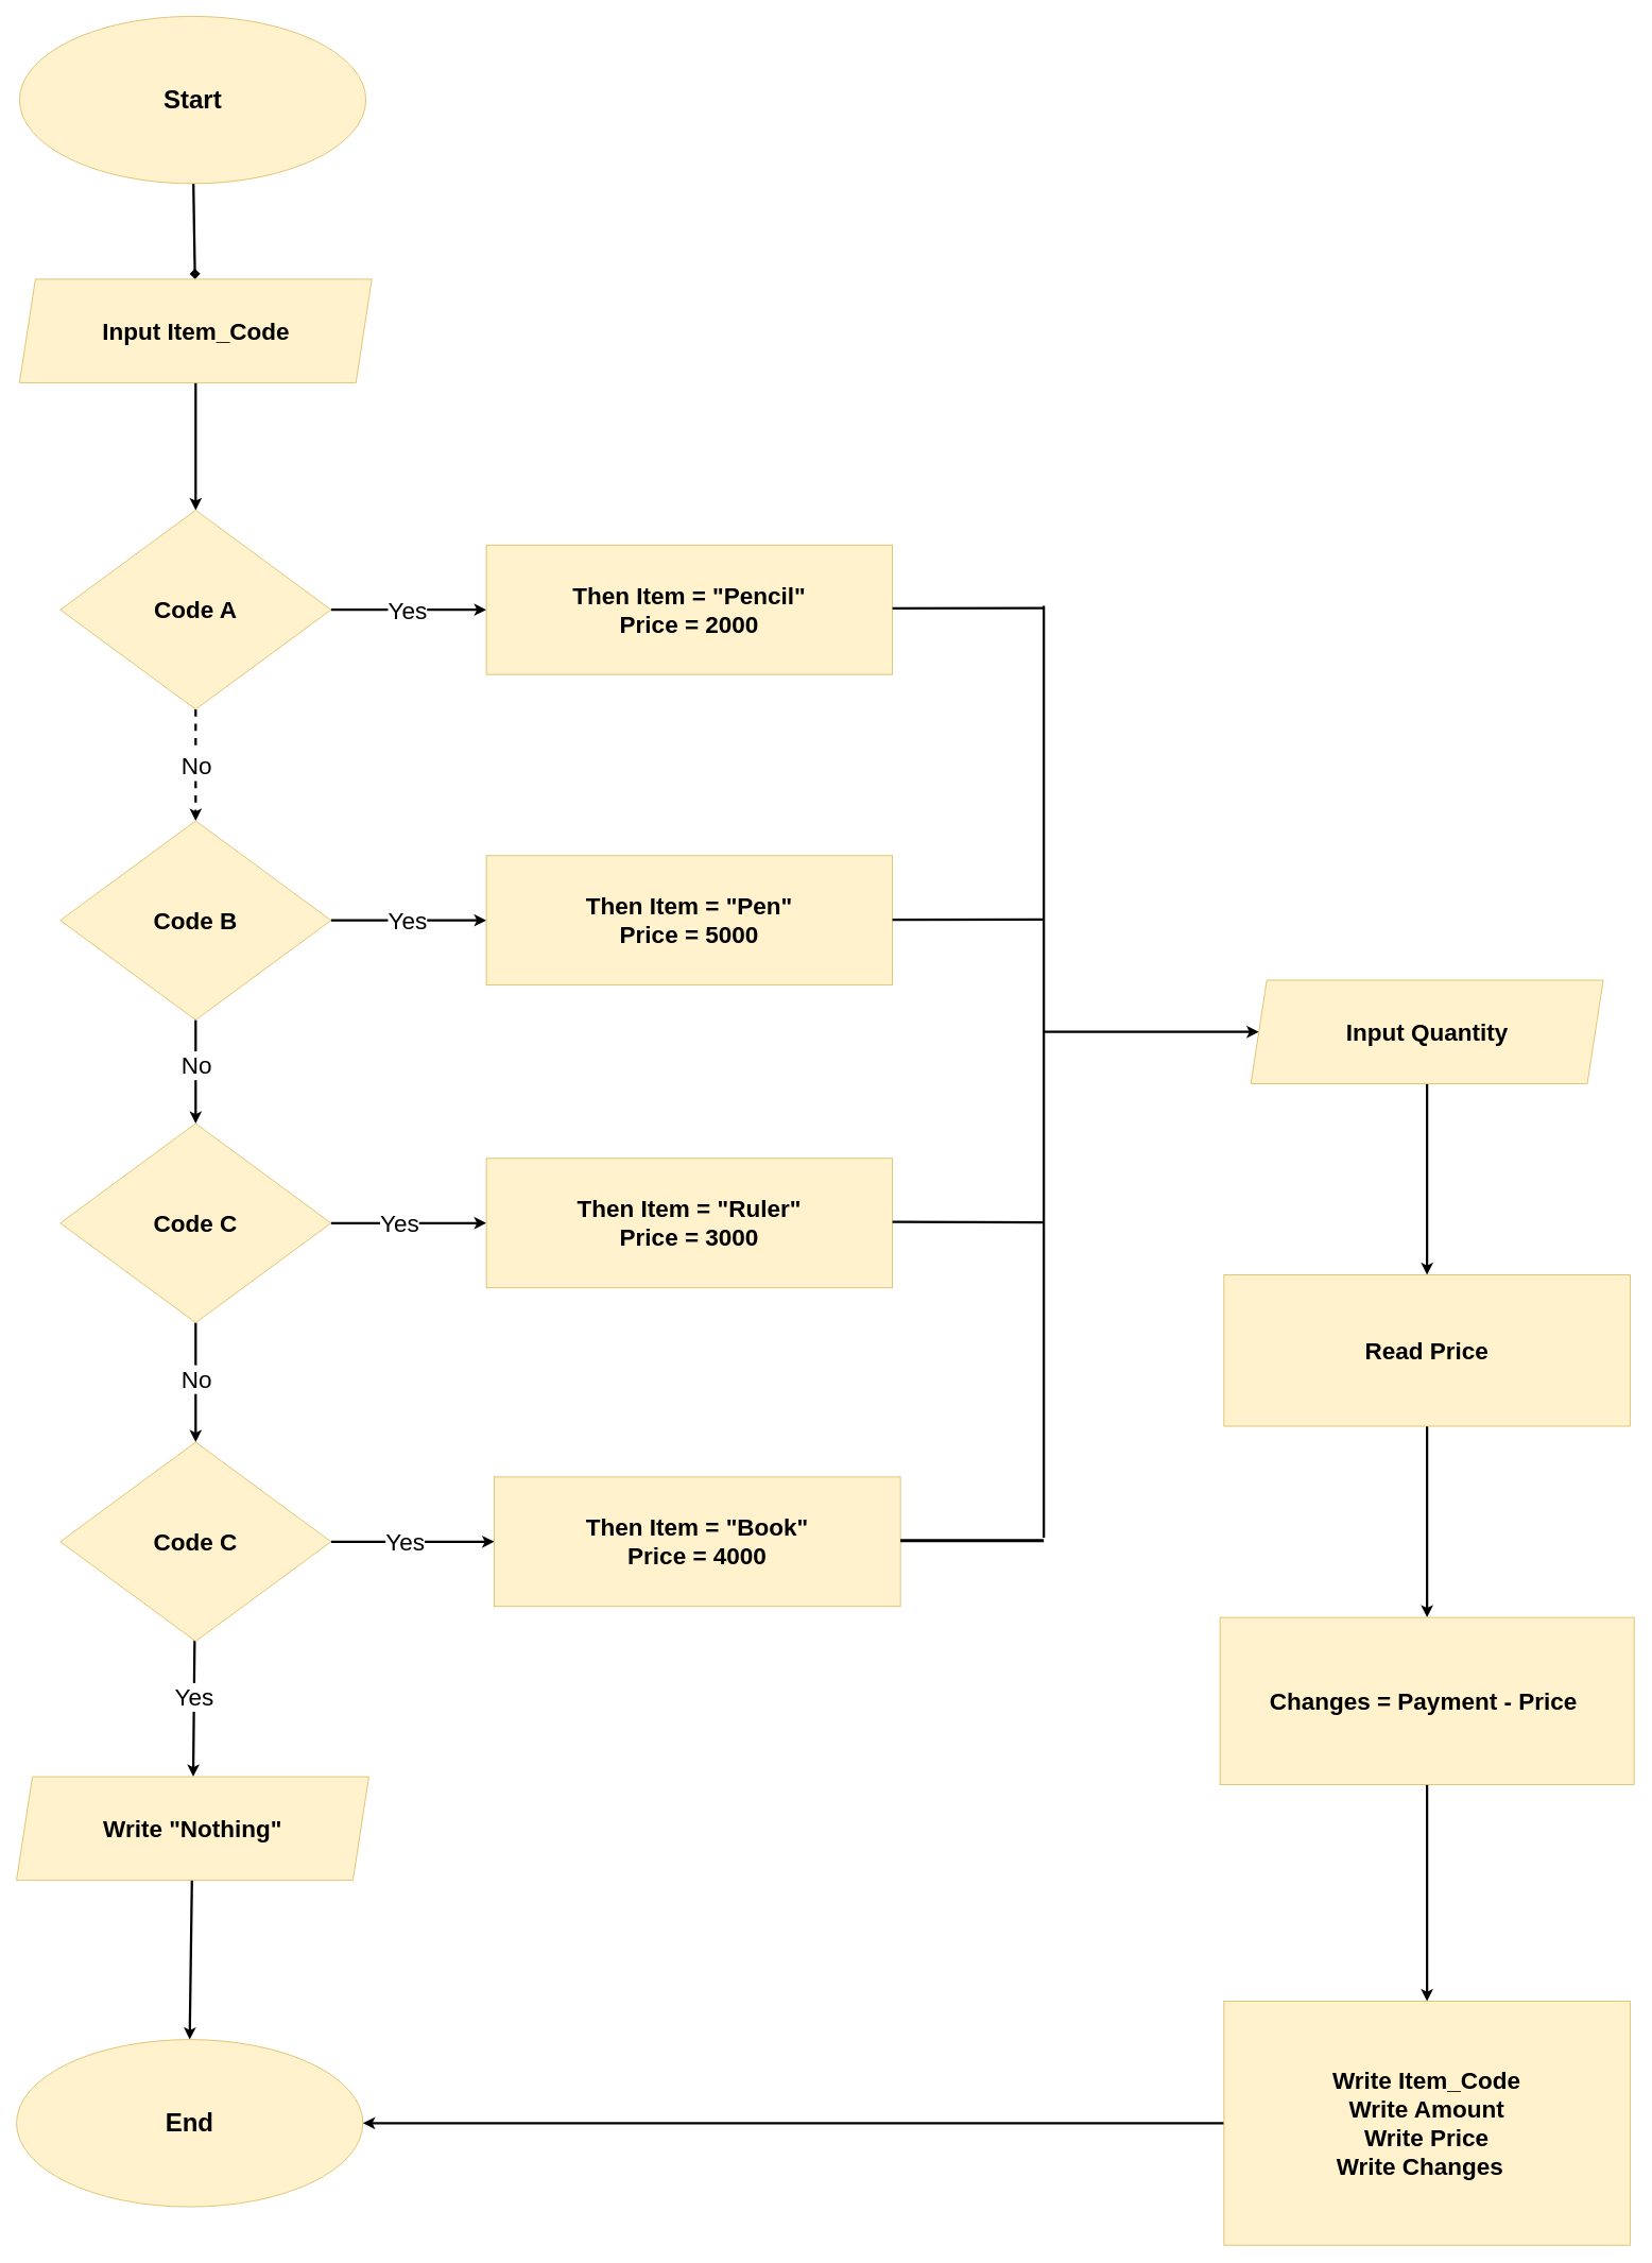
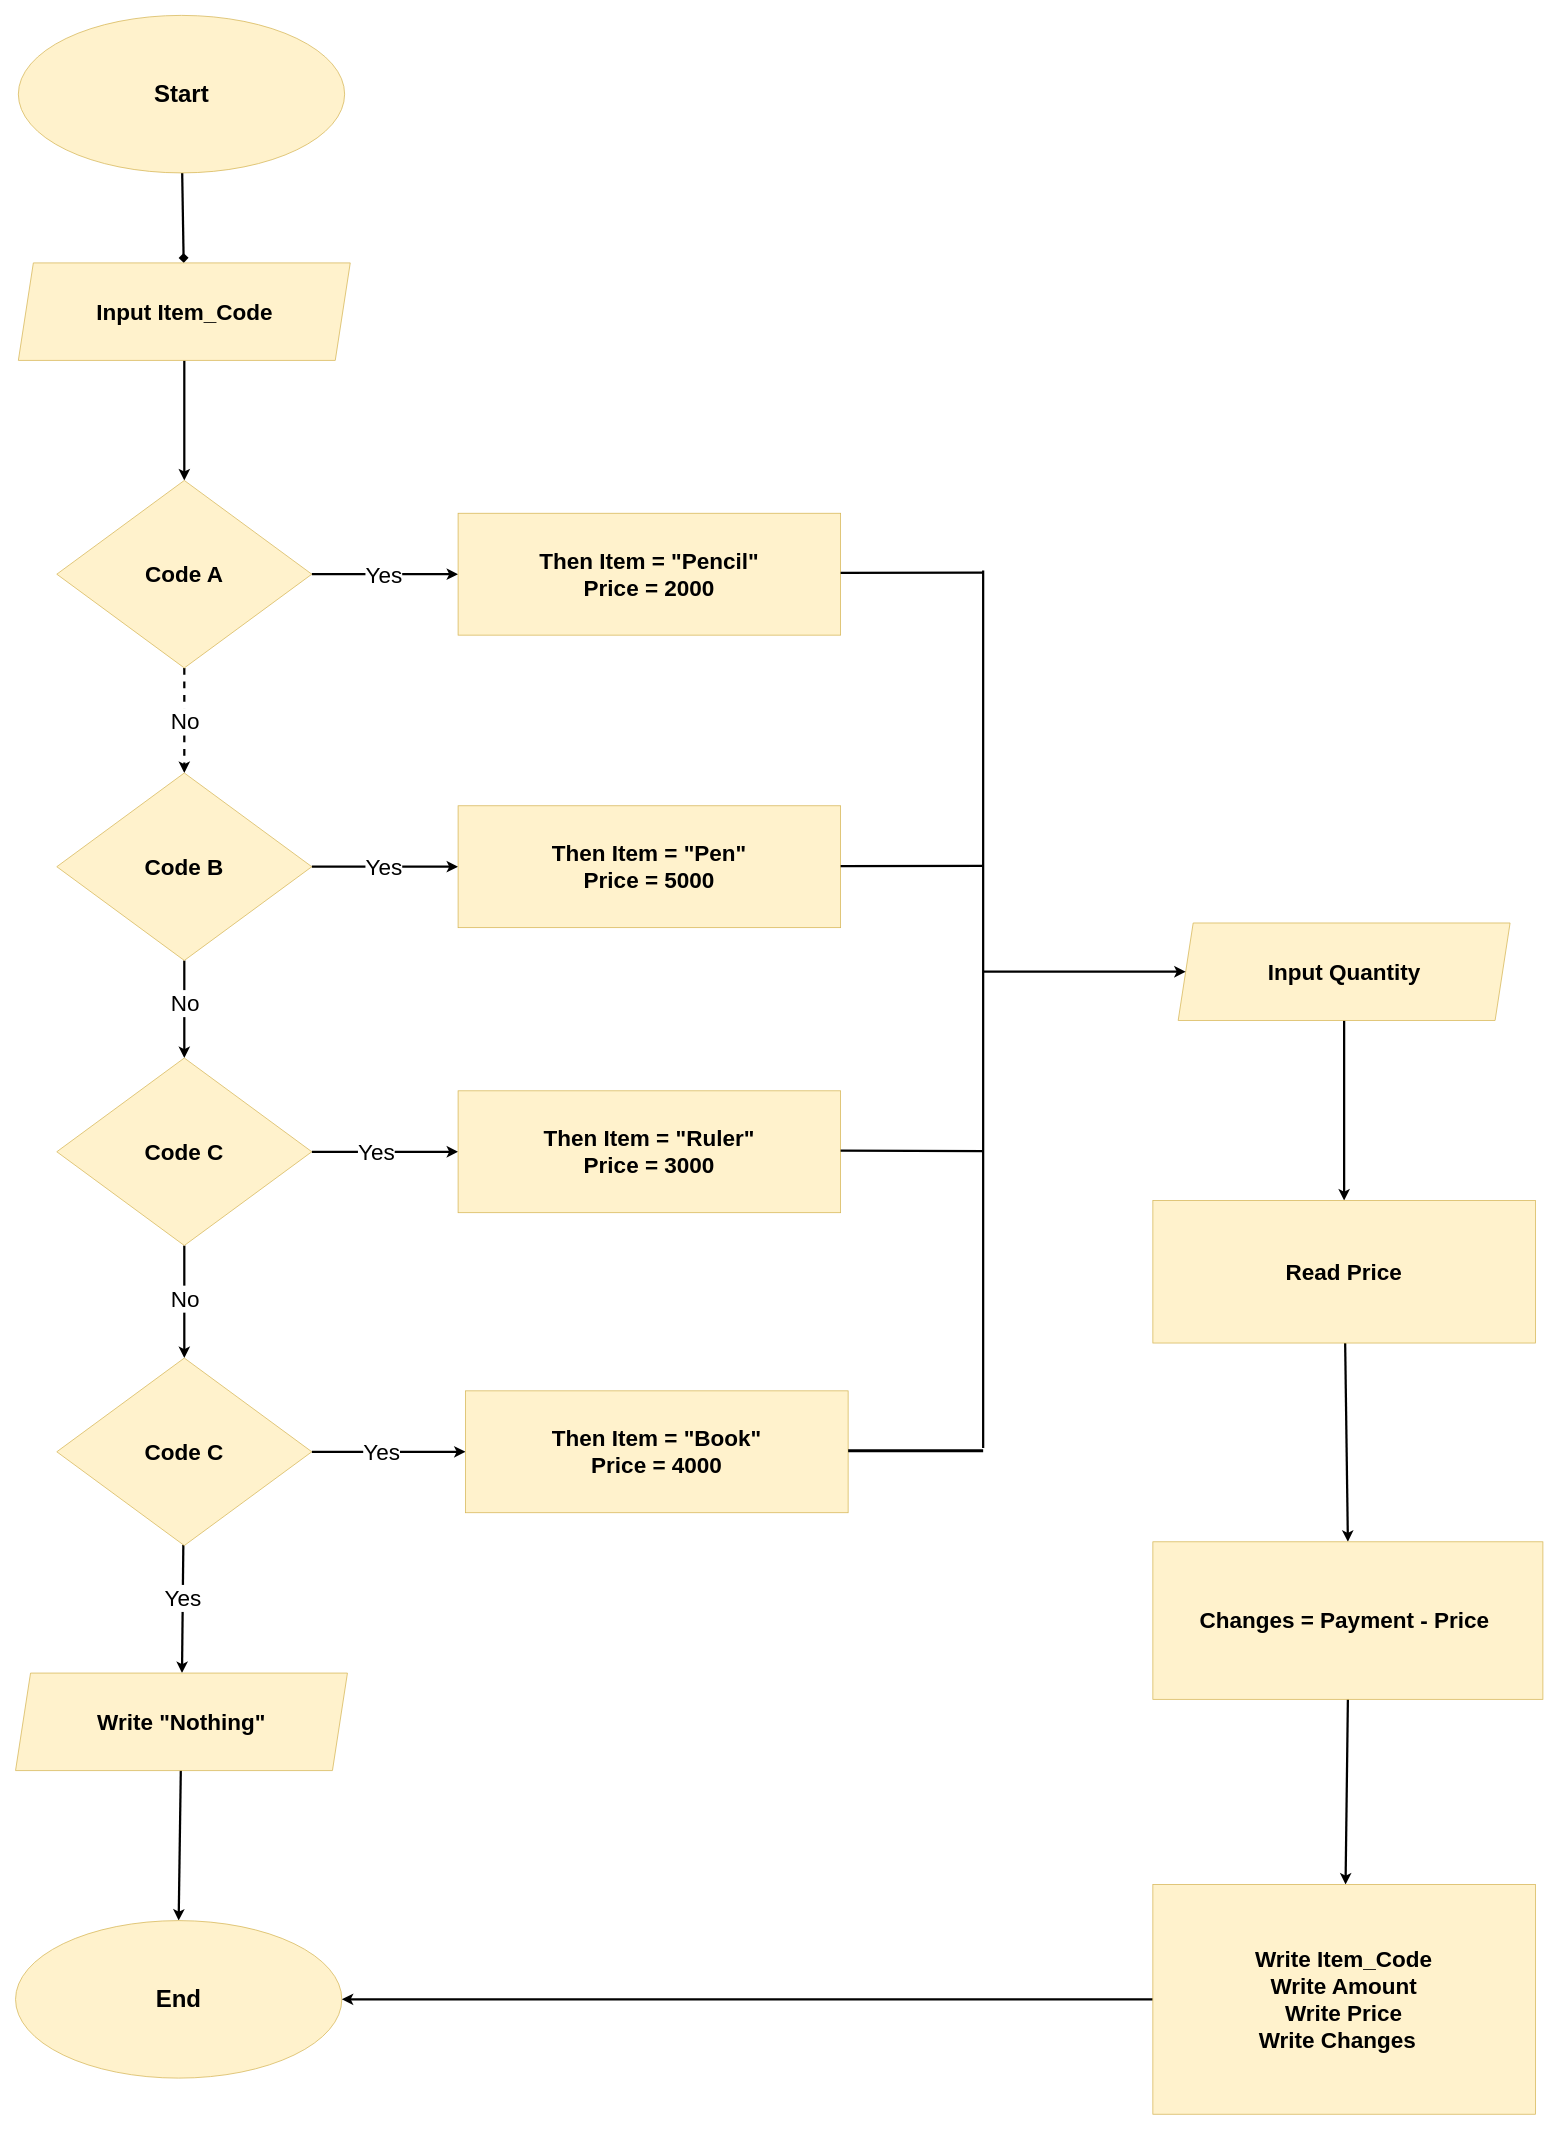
  <mxCell id="0" />
  <mxCell id="1" parent="0" />
  <mxCell id="2" value="" style="edgeStyle=none;html=1;strokeWidth=3;endArrow=diamond;" parent="1" source="3" target="5" edge="1"><mxGeometry relative="1" as="geometry" /></mxCell>
  <mxCell id="3" value="&lt;font style=&quot;font-size: 32px&quot;&gt;&lt;b&gt;Start&lt;/b&gt;&lt;/font&gt;" style="ellipse;whiteSpace=wrap;html=1;fillColor=#fff2cc;strokeColor=#d6b656;" parent="1" vertex="1"><mxGeometry x="23.75" y="20" width="435" height="210" as="geometry" /></mxCell>
  <mxCell id="4" style="edgeStyle=none;html=1;fontSize=30;strokeWidth=3;" parent="1" source="5" target="10" edge="1"><mxGeometry relative="1" as="geometry" /></mxCell>
  <mxCell id="5" value="&lt;font style=&quot;font-size: 30px&quot;&gt;&lt;b&gt;Input Item_Code&lt;/b&gt;&lt;/font&gt;" style="shape=parallelogram;perimeter=parallelogramPerimeter;whiteSpace=wrap;html=1;fixedSize=1;fillColor=#fff2cc;strokeColor=#d6b656;" parent="1" vertex="1"><mxGeometry x="23.75" y="350" width="442.5" height="130" as="geometry" /></mxCell>
  <mxCell id="6" style="edgeStyle=none;html=1;entryX=0.5;entryY=0;entryDx=0;entryDy=0;fontSize=30;strokeWidth=3;dashed=1;" parent="1" source="10" target="15" edge="1"><mxGeometry relative="1" as="geometry" /></mxCell>
  <mxCell id="7" value="No" style="edgeLabel;html=1;align=center;verticalAlign=middle;resizable=0;points=[];fontSize=30;" parent="6" vertex="1" connectable="0"><mxGeometry x="-0.268" y="1" relative="1" as="geometry"><mxPoint x="-1" y="19" as="offset" /></mxGeometry></mxCell>
  <mxCell id="8" style="edgeStyle=none;html=1;entryX=0;entryY=0.5;entryDx=0;entryDy=0;fontSize=30;strokeWidth=3;" parent="1" source="10" target="29" edge="1"><mxGeometry relative="1" as="geometry" /></mxCell>
  <mxCell id="9" value="Yes" style="edgeLabel;html=1;align=center;verticalAlign=middle;resizable=0;points=[];fontSize=30;" parent="8" vertex="1" connectable="0"><mxGeometry x="0.417" y="-2" relative="1" as="geometry"><mxPoint x="-43" y="-2" as="offset" /></mxGeometry></mxCell>
  <mxCell id="10" value="&lt;b&gt;Code A&lt;/b&gt;" style="rhombus;whiteSpace=wrap;html=1;fontSize=30;fillColor=#fff2cc;strokeColor=#d6b656;" parent="1" vertex="1"><mxGeometry x="75" y="640" width="340" height="250" as="geometry" /></mxCell>
  <mxCell id="11" style="edgeStyle=none;html=1;fontSize=30;strokeWidth=3;" parent="1" source="15" target="20" edge="1"><mxGeometry relative="1" as="geometry" /></mxCell>
  <mxCell id="12" value="No" style="edgeLabel;html=1;align=center;verticalAlign=middle;resizable=0;points=[];fontSize=30;" parent="11" vertex="1" connectable="0"><mxGeometry x="-0.131" y="-1" relative="1" as="geometry"><mxPoint x="1" as="offset" /></mxGeometry></mxCell>
  <mxCell id="13" style="edgeStyle=none;html=1;entryX=0;entryY=0.5;entryDx=0;entryDy=0;fontSize=30;strokeWidth=3;" parent="1" source="15" target="30" edge="1"><mxGeometry relative="1" as="geometry" /></mxCell>
  <mxCell id="14" value="Yes" style="edgeLabel;html=1;align=center;verticalAlign=middle;resizable=0;points=[];fontSize=30;" parent="13" vertex="1" connectable="0"><mxGeometry x="0.305" y="-1" relative="1" as="geometry"><mxPoint x="-32" y="-1" as="offset" /></mxGeometry></mxCell>
  <mxCell id="15" value="&lt;b&gt;Code B&lt;/b&gt;" style="rhombus;whiteSpace=wrap;html=1;fontSize=30;fillColor=#fff2cc;strokeColor=#d6b656;" parent="1" vertex="1"><mxGeometry x="75" y="1030" width="340" height="250" as="geometry" /></mxCell>
  <mxCell id="16" style="edgeStyle=none;html=1;entryX=0.5;entryY=0;entryDx=0;entryDy=0;fontSize=30;strokeWidth=3;" parent="1" source="20" target="25" edge="1"><mxGeometry relative="1" as="geometry"><Array as="points"><mxPoint x="245" y="1730" /></Array></mxGeometry></mxCell>
  <mxCell id="17" value="No" style="edgeLabel;html=1;align=center;verticalAlign=middle;resizable=0;points=[];fontSize=30;" parent="16" vertex="1" connectable="0"><mxGeometry x="0.152" y="3" relative="1" as="geometry"><mxPoint x="-3" y="-16" as="offset" /></mxGeometry></mxCell>
  <mxCell id="18" style="edgeStyle=none;html=1;entryX=0;entryY=0.5;entryDx=0;entryDy=0;fontSize=30;strokeWidth=3;" parent="1" source="20" target="31" edge="1"><mxGeometry relative="1" as="geometry" /></mxCell>
  <mxCell id="19" value="Yes" style="edgeLabel;html=1;align=center;verticalAlign=middle;resizable=0;points=[];fontSize=30;" parent="18" vertex="1" connectable="0"><mxGeometry x="0.271" y="5" relative="1" as="geometry"><mxPoint x="-39" y="5" as="offset" /></mxGeometry></mxCell>
  <mxCell id="20" value="&lt;b&gt;Code C&lt;/b&gt;" style="rhombus;whiteSpace=wrap;html=1;fontSize=30;fillColor=#fff2cc;strokeColor=#d6b656;" parent="1" vertex="1"><mxGeometry x="75" y="1410" width="340" height="250" as="geometry" /></mxCell>
  <mxCell id="21" style="edgeStyle=none;html=1;fontSize=30;strokeWidth=3;" parent="1" source="25" target="27" edge="1"><mxGeometry relative="1" as="geometry" /></mxCell>
  <mxCell id="22" value="Yes" style="edgeLabel;html=1;align=center;verticalAlign=middle;resizable=0;points=[];fontSize=30;" parent="21" vertex="1" connectable="0"><mxGeometry x="-0.186" relative="1" as="geometry"><mxPoint as="offset" /></mxGeometry></mxCell>
  <mxCell id="23" style="edgeStyle=none;html=1;fontSize=30;strokeWidth=3;" parent="1" source="25" target="32" edge="1"><mxGeometry relative="1" as="geometry" /></mxCell>
  <mxCell id="24" value="Yes" style="edgeLabel;html=1;align=center;verticalAlign=middle;resizable=0;points=[];fontSize=30;" parent="23" vertex="1" connectable="0"><mxGeometry x="-0.106" relative="1" as="geometry"><mxPoint as="offset" /></mxGeometry></mxCell>
  <mxCell id="25" value="&lt;b&gt;Code C&lt;/b&gt;" style="rhombus;whiteSpace=wrap;html=1;fontSize=30;fillColor=#fff2cc;strokeColor=#d6b656;" parent="1" vertex="1"><mxGeometry x="75" y="1810" width="340" height="250" as="geometry" /></mxCell>
  <mxCell id="26" style="edgeStyle=none;html=1;entryX=0.5;entryY=0;entryDx=0;entryDy=0;fontSize=30;strokeWidth=3;" parent="1" source="27" target="28" edge="1"><mxGeometry relative="1" as="geometry" /></mxCell>
  <mxCell id="27" value="&lt;font style=&quot;font-size: 30px&quot;&gt;&lt;b&gt;Write &quot;Nothing&quot;&lt;/b&gt;&lt;/font&gt;" style="shape=parallelogram;perimeter=parallelogramPerimeter;whiteSpace=wrap;html=1;fixedSize=1;fillColor=#fff2cc;strokeColor=#d6b656;" parent="1" vertex="1"><mxGeometry x="20" y="2230" width="442.5" height="130" as="geometry" /></mxCell>
  <mxCell id="28" value="&lt;font style=&quot;font-size: 32px&quot;&gt;&lt;b&gt;End&lt;/b&gt;&lt;/font&gt;" style="ellipse;whiteSpace=wrap;html=1;fillColor=#fff2cc;strokeColor=#d6b656;" parent="1" vertex="1"><mxGeometry x="20" y="2560" width="435" height="210" as="geometry" /></mxCell>
  <mxCell id="29" value="&lt;b&gt;Then Item = &quot;Pencil&quot;&lt;br&gt;Price = 2000&lt;/b&gt;" style="rounded=0;whiteSpace=wrap;html=1;fontSize=30;fillColor=#fff2cc;strokeColor=#d6b656;" parent="1" vertex="1"><mxGeometry x="610" y="683.75" width="510" height="162.5" as="geometry" /></mxCell>
  <mxCell id="30" value="&lt;b&gt;Then Item = &quot;Pen&quot;&lt;br&gt;Price = 5000&lt;/b&gt;" style="rounded=0;whiteSpace=wrap;html=1;fontSize=30;fillColor=#fff2cc;strokeColor=#d6b656;" parent="1" vertex="1"><mxGeometry x="610" y="1073.75" width="510" height="162.5" as="geometry" /></mxCell>
  <mxCell id="31" value="&lt;b&gt;Then Item = &quot;Ruler&quot;&lt;br&gt;Price = 3000&lt;/b&gt;" style="rounded=0;whiteSpace=wrap;html=1;fontSize=30;fillColor=#fff2cc;strokeColor=#d6b656;" parent="1" vertex="1"><mxGeometry x="610" y="1453.75" width="510" height="162.5" as="geometry" /></mxCell>
  <mxCell id="32" value="&lt;b&gt;Then Item = &quot;Book&quot;&lt;br&gt;Price = 4000&lt;/b&gt;" style="rounded=0;whiteSpace=wrap;html=1;fontSize=30;fillColor=#fff2cc;strokeColor=#d6b656;" parent="1" vertex="1"><mxGeometry x="620" y="1853.75" width="510" height="162.5" as="geometry" /></mxCell>
  <mxCell id="33" value="" style="endArrow=none;html=1;fontSize=30;strokeWidth=3;" parent="1" edge="1"><mxGeometry width="50" height="50" relative="1" as="geometry"><mxPoint x="1120" y="763.33" as="sourcePoint" /><mxPoint x="1310" y="763" as="targetPoint" /></mxGeometry></mxCell>
  <mxCell id="34" value="" style="endArrow=none;html=1;fontSize=30;strokeWidth=3;" parent="1" edge="1"><mxGeometry width="50" height="50" relative="1" as="geometry"><mxPoint x="1120" y="1154.17" as="sourcePoint" /><mxPoint x="1310" y="1154" as="targetPoint" /></mxGeometry></mxCell>
  <mxCell id="35" value="" style="endArrow=none;html=1;fontSize=30;strokeWidth=3;" parent="1" edge="1"><mxGeometry width="50" height="50" relative="1" as="geometry"><mxPoint x="1120" y="1533.57" as="sourcePoint" /><mxPoint x="1310" y="1534" as="targetPoint" /></mxGeometry></mxCell>
  <mxCell id="36" value="" style="endArrow=none;html=1;fontSize=30;strokeWidth=4;" parent="1" edge="1"><mxGeometry width="50" height="50" relative="1" as="geometry"><mxPoint x="1130" y="1933.57" as="sourcePoint" /><mxPoint x="1310" y="1933.57" as="targetPoint" /></mxGeometry></mxCell>
  <mxCell id="37" value="" style="endArrow=none;html=1;fontSize=30;strokeWidth=3;" parent="1" edge="1"><mxGeometry width="50" height="50" relative="1" as="geometry"><mxPoint x="1310" y="1930" as="sourcePoint" /><mxPoint x="1310" y="760" as="targetPoint" /></mxGeometry></mxCell>
  <mxCell id="38" style="edgeStyle=none;html=1;fontSize=30;strokeWidth=3;" parent="1" source="39" target="45" edge="1"><mxGeometry relative="1" as="geometry"><mxPoint x="1791.25" y="1560" as="targetPoint" /></mxGeometry></mxCell>
  <mxCell id="39" value="&lt;font style=&quot;font-size: 30px&quot;&gt;&lt;b&gt;Input Quantity&lt;/b&gt;&lt;/font&gt;" style="shape=parallelogram;perimeter=parallelogramPerimeter;whiteSpace=wrap;html=1;fixedSize=1;fillColor=#fff2cc;strokeColor=#d6b656;" parent="1" vertex="1"><mxGeometry x="1570" y="1230" width="442.5" height="130" as="geometry" /></mxCell>
  <mxCell id="40" style="edgeStyle=none;html=1;fontSize=30;strokeWidth=3;entryX=0.5;entryY=0;entryDx=0;entryDy=0;" parent="1" target="46" edge="1"><mxGeometry relative="1" as="geometry"><mxPoint x="1791.251" y="1690" as="sourcePoint" /><mxPoint x="1791.248" y="1880.002" as="targetPoint" /></mxGeometry></mxCell>
  <mxCell id="41" style="edgeStyle=none;html=1;fontSize=30;strokeWidth=3;exitX=0.5;exitY=1;exitDx=0;exitDy=0;" parent="1" source="46" target="43" edge="1"><mxGeometry relative="1" as="geometry"><mxPoint x="1791.246" y="2229.999" as="sourcePoint" /></mxGeometry></mxCell>
  <mxCell id="42" style="edgeStyle=none;html=1;fontSize=30;strokeWidth=3;" parent="1" source="43" target="28" edge="1"><mxGeometry relative="1" as="geometry" /></mxCell>
  <mxCell id="43" value="&lt;b&gt;Write Item_Code&lt;br&gt;Write Amount&lt;br&gt;Write Price&lt;br&gt;Write Changes&amp;nbsp;&amp;nbsp;&lt;br&gt;&lt;/b&gt;" style="rounded=0;whiteSpace=wrap;html=1;fontSize=30;fillColor=#fff2cc;strokeColor=#d6b656;" parent="1" vertex="1"><mxGeometry x="1536.25" y="2511.88" width="510" height="306.25" as="geometry" /></mxCell>
  <mxCell id="44" value="" style="endArrow=classic;html=1;fontSize=30;strokeWidth=3;entryX=0;entryY=0.5;entryDx=0;entryDy=0;" parent="1" target="39" edge="1"><mxGeometry width="50" height="50" relative="1" as="geometry"><mxPoint x="1310" y="1295" as="sourcePoint" /><mxPoint x="1240" y="1230" as="targetPoint" /></mxGeometry></mxCell>
  <mxCell id="45" value="&lt;font style=&quot;font-size: 30px&quot;&gt;&lt;b&gt;Read Price&lt;/b&gt;&lt;/font&gt;" style="rounded=0;whiteSpace=wrap;html=1;fillColor=#fff2cc;strokeColor=#d6b656;" vertex="1" parent="1"><mxGeometry x="1536.26" y="1600" width="510" height="190" as="geometry" /></mxCell>
- <mxCell id="46" value="&lt;b&gt;Changes = Payment - Price&amp;nbsp;&lt;/b&gt;" style="rounded=0;whiteSpace=wrap;html=1;fontSize=30;fillColor=#fff2cc;strokeColor=#d6b656;" vertex="1" parent="1"><mxGeometry x="1531.26" y="2030" width="520" height="210" as="geometry" /></mxCell>
+ <mxCell id="46" value="&lt;b&gt;Changes = Payment - Price&amp;nbsp;&lt;/b&gt;" style="rounded=0;whiteSpace=wrap;html=1;fontSize=30;fillColor=#fff2cc;strokeColor=#d6b656;" vertex="1" parent="1"><mxGeometry x="1536.26" y="2055" width="520" height="210" as="geometry" /></mxCell>
